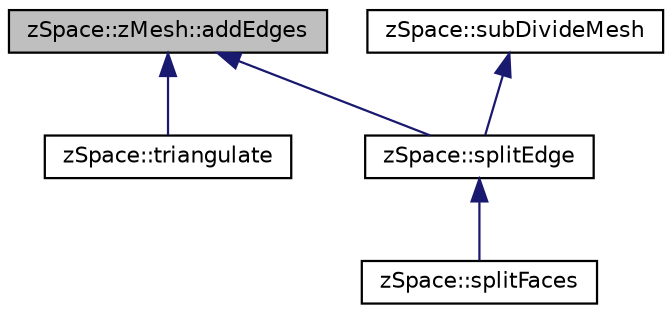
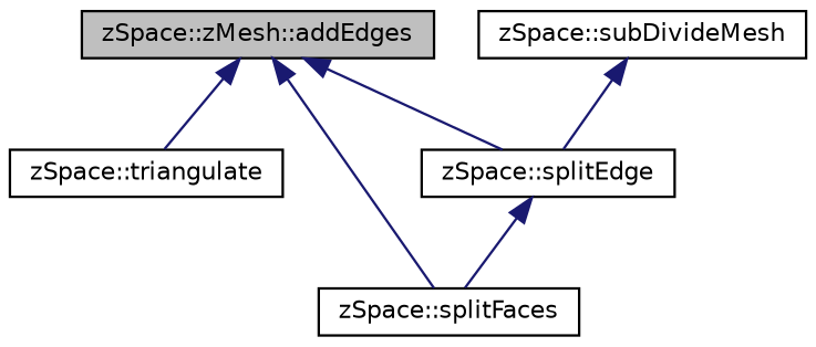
  digraph {
    rankdir=TB
    node [color=black fillcolor=white fontname=Helvetica fontsize=10 shape=record style=filled]
    edge [color=midnightblue dir=back fontname=Helvetica fontsize=10 labelfontname=Helvetica labelfontsize=10 style=solid]
    n1 [fillcolor=grey75 fontcolor=black height=0.2 label="zSpace::zMesh::addEdges" width=0.4]
    n2 [height=0.2 label="zSpace::triangulate" width=0.4]
    n3 [height=0.2 label="zSpace::splitEdge" width=0.4]
    n4 [height=0.2 label="zSpace::splitFaces" width=0.4]
    n5 [height=0.2 label="zSpace::subDivideMesh" width=0.4]
    n1 -> n2
    n1 -> n3
+   n1 -> n4
    n3 -> n4
    n5 -> n3
  }
